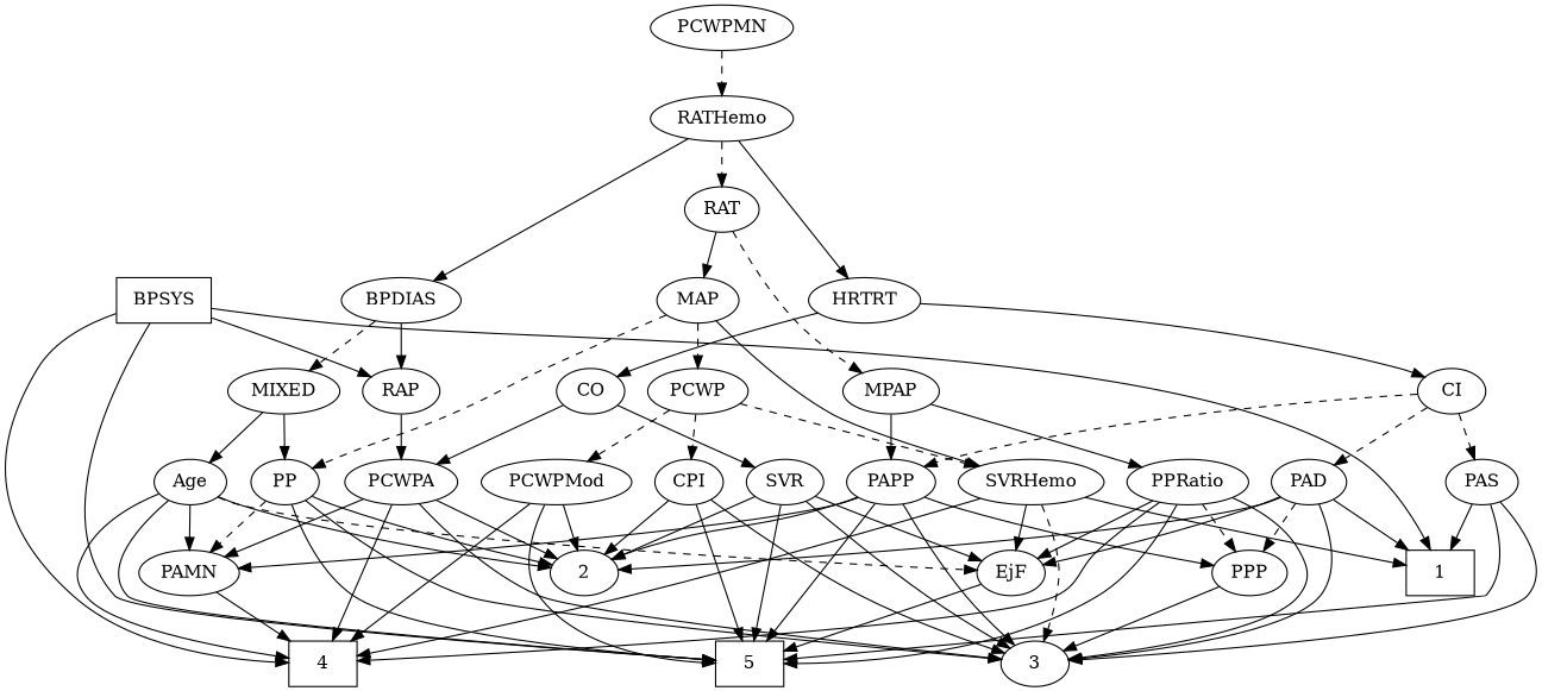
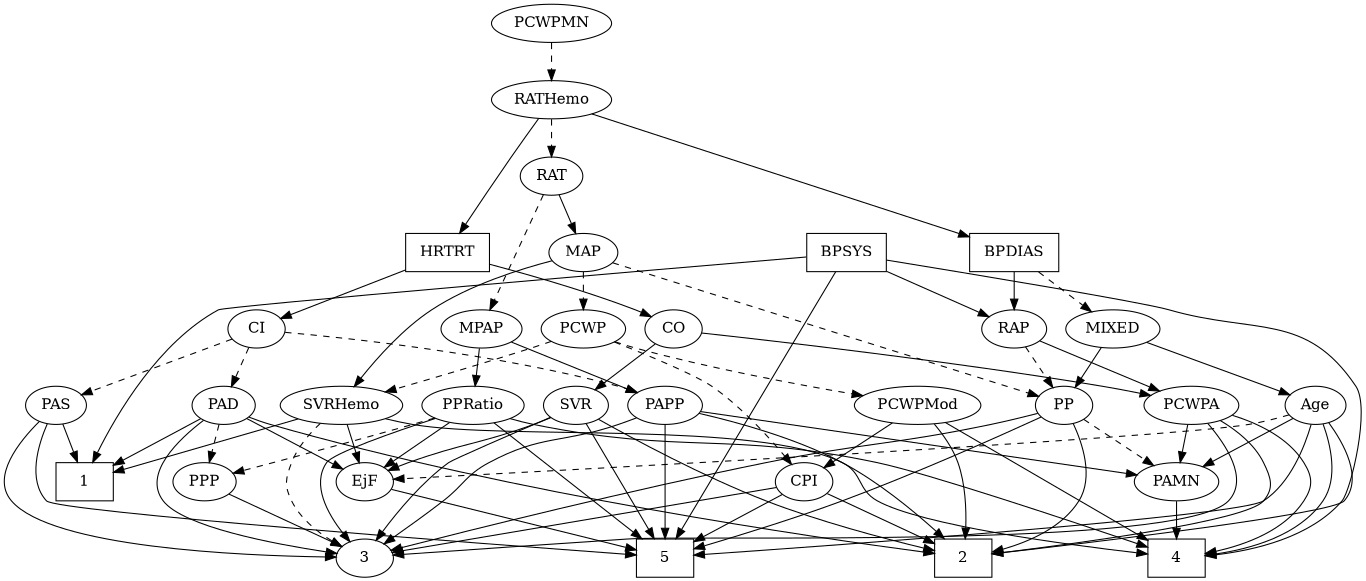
  strict digraph {
    edge [style=solid]
    1 [height=0.5 shape=box width=0.75]
-   2 [height=0.5 shape=ellipse width=0.75]
+   2 [height=0.5 shape=box width=0.75]
    3 [height=0.5 shape=ellipse width=0.75]
    4 [height=0.5 shape=box width=0.75]
    5 [height=0.5 shape=box width=0.75]
    Age [height=0.5 width=0.75]
    EjF [height=0.5 width=0.75]
    PAMN [height=0.5 width=1.011]
    RAP [height=0.5 width=0.77632]
    PCWPA [height=0.5 width=1.1555]
    PP [height=0.5 width=0.75]
    BPSYS [height=0.5 shape=box width=1.0471]
    MIXED [height=0.5 width=1.1193]
    MPAP [height=0.5 width=0.97491]
    PPRatio [height=0.5 width=1.1013]
    PAPP [height=0.5 width=0.88464]
    PPP [height=0.5 width=0.75]
    PAD [height=0.5 width=0.79437]
    CO [height=0.5 width=0.75]
    SVR [height=0.5 width=0.77632]
    PAS [height=0.5 width=0.75]
    RATHemo [height=0.5 width=1.3721]
    RAT [height=0.5 width=0.75827]
-   BPDIAS [height=0.5 width=1.1735]
-   HRTRT [height=0.5 width=1.1013]
+   BPDIAS [height=0.5 width=1.1735 shape=box]
+   HRTRT [height=0.5 width=1.1013 shape=box]
    MAP [height=0.5 width=0.84854]
    CI [height=0.5 width=0.75]
    PCWP [height=0.5 width=0.97491]
    SVRHemo [height=0.5 width=1.3902]
    CPI [height=0.5 width=0.75]
    PCWPMod [height=0.5 width=1.4443]
    PCWPMN [height=0.5 width=1.3902]
    Age -> 2
    Age -> 4
    Age -> 5
    Age -> EjF [style=dashed]
    Age -> PAMN
    EjF -> 5
    PAMN -> 4
    RAP -> PCWPA
+   RAP -> PP [style=dashed]
    PCWPA -> 2
    PCWPA -> 3
    PCWPA -> 4
    PCWPA -> PAMN
    PP -> 2
    PP -> 3
    PP -> 5
    PP -> PAMN [style=dashed]
    BPSYS -> 1
    BPSYS -> 4
    BPSYS -> 5
    BPSYS -> RAP
    MIXED -> Age
    MIXED -> PP
    MPAP -> PPRatio
    MPAP -> PAPP
    PPRatio -> 3
    PPRatio -> 4
    PPRatio -> 5
    PPRatio -> EjF
    PPRatio -> PPP [style=dashed]
    PAPP -> 2
    PAPP -> 3
    PAPP -> 5
    PAPP -> PAMN
-   PAPP -> PPP
    PPP -> 3
    PAD -> 1
    PAD -> 2
    PAD -> 3
    PAD -> EjF
    PAD -> PPP [style=dashed]
    CO -> PCWPA
    CO -> SVR
    SVR -> 2
    SVR -> 3
    SVR -> 5
    SVR -> EjF
    PAS -> 1
    PAS -> 3
    PAS -> 5
    RATHemo -> RAT [style=dashed]
    RATHemo -> BPDIAS
    RATHemo -> HRTRT
    RAT -> MPAP [style=dashed]
    RAT -> MAP
    BPDIAS -> RAP
    BPDIAS -> MIXED [style=dashed]
    HRTRT -> CO
    HRTRT -> CI
    MAP -> PP [style=dashed]
    MAP -> PCWP [style=dashed]
    MAP -> SVRHemo
    CI -> PAPP [style=dashed]
    CI -> PAD [style=dashed]
    CI -> PAS [style=dashed]
    PCWP -> SVRHemo [style=dashed]
    PCWP -> CPI [style=dashed]
    PCWP -> PCWPMod [style=dashed]
    SVRHemo -> 1
    SVRHemo -> 3 [style=dashed]
    SVRHemo -> 4
    SVRHemo -> EjF
    CPI -> 2
    CPI -> 3
    CPI -> 5
    PCWPMod -> 2
    PCWPMod -> 4
-   PCWPMod -> 5
+   PCWPMod -> CPI
    PCWPMN -> RATHemo [style=dashed]
  }
